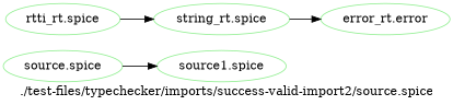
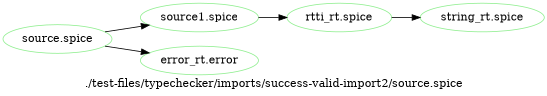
  digraph {
    label="./test-files/typechecker/imports/success-valid-import2/source.spice"
    rankdir=LR
    node [color=lightgreen]
    n1 [label="source.spice"]
    n2 [label="source1.spice"]
    n3 [label="rtti_rt.spice"]
    n4 [label="string_rt.spice"]
    n5 [label="error_rt.error"]
    n1 -> n2
+   n2 -> n3
    n3 -> n4
-   n4 -> n5
+   n1 -> n5
  }
